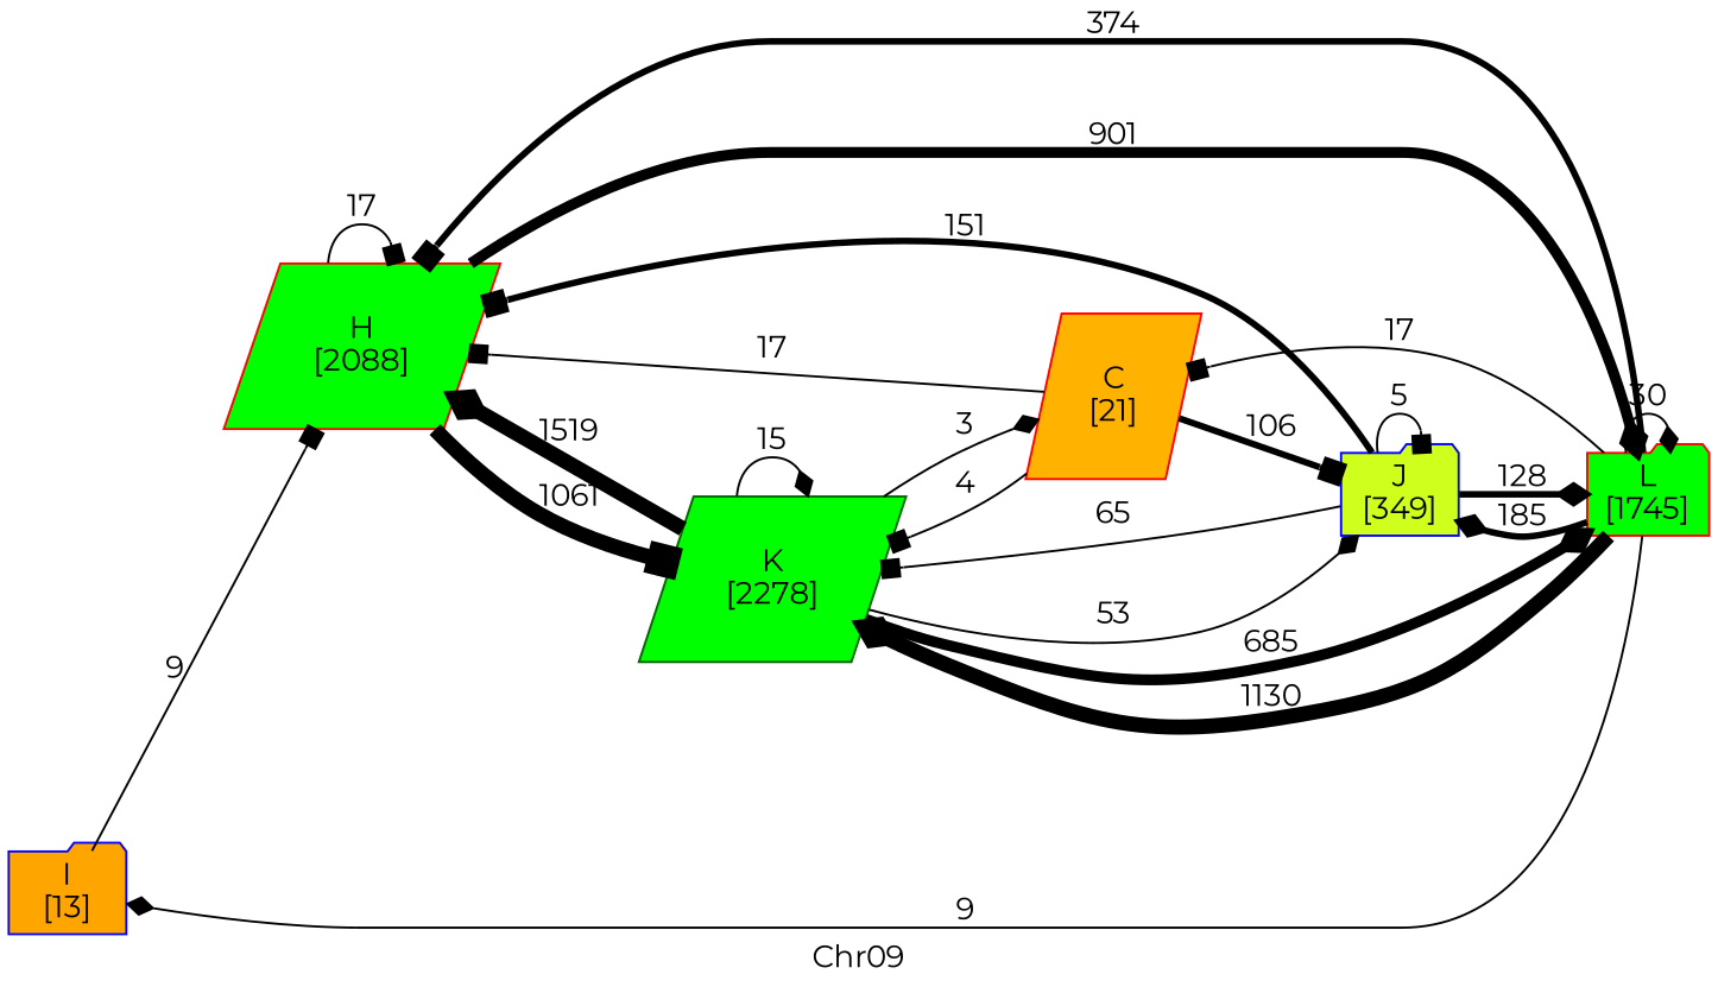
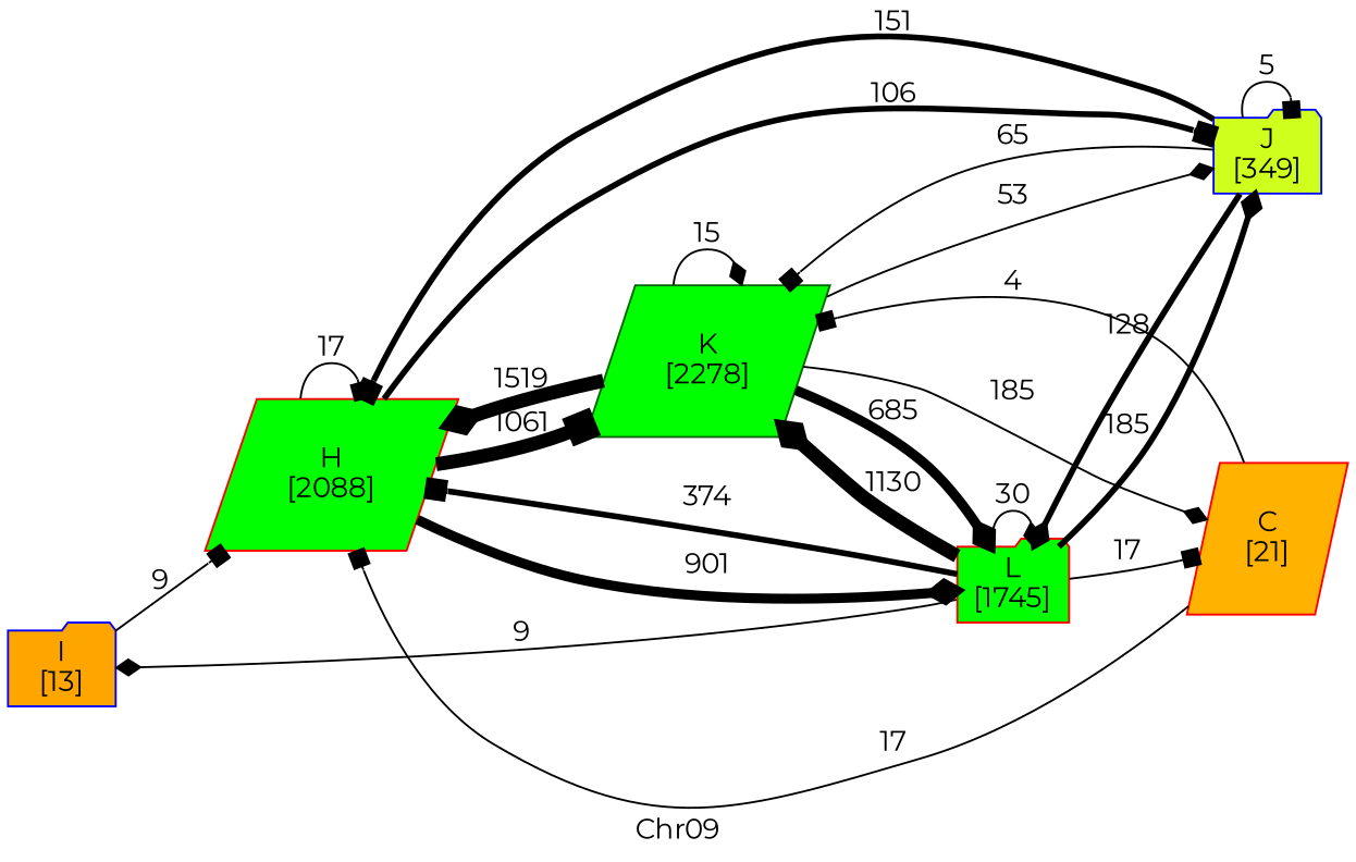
  digraph {
    fontname=Montserrat
    label=Chr09
    rankdir=LR
    node [color=red fillcolor="#00ff00" fontname=Montserrat shape=folder style=filled]
    edge [arrowhead=box fontname=Montserrat penwidth=1]
    n1 [color=blue fillcolor=orange label="I\n[13]"]
    n2 [label="H\n[2088]" shape=parallelogram]
    n3 [color=darkgreen label="K\n[2278]" shape=parallelogram]
    n4 [label="L\n[1745]"]
    n5 [color=blue fillcolor="#ceff1d" label="J\n[349]"]
    n6 [fillcolor="#ffb300" label="C\n[21]" shape=parallelogram]
    n1 -> n2 [label=9]
    n2 -> n2 [label=17]
    n2 -> n3 [label=1061 penwidth=7]
    n2 -> n4 [arrowhead=diamond label=901 penwidth=5]
-   n6 -> n5 [label=106 penwidth=3]
+   n2 -> n5 [label=106 penwidth=3]
    n3 -> n2 [arrowhead=diamond label=1519 penwidth=7]
    n3 -> n3 [arrowhead=diamond label=15]
    n3 -> n4 [arrowhead=diamond label=685 penwidth=5]
    n3 -> n5 [arrowhead=diamond label=53]
-   n3 -> n6 [arrowhead=diamond label=3]
+   n3 -> n6 [arrowhead=diamond label=185]
    n4 -> n1 [arrowhead=diamond label=9]
    n4 -> n2 [label=374 penwidth=3]
    n4 -> n3 [arrowhead=diamond label=1130 penwidth=7]
    n4 -> n4 [arrowhead=diamond label=30]
    n4 -> n5 [arrowhead=diamond label=185 penwidth=3]
    n4 -> n6 [label=17]
    n5 -> n2 [label=151 penwidth=3]
    n5 -> n3 [label=65]
    n5 -> n4 [arrowhead=diamond label=128 penwidth=3]
    n5 -> n5 [label=5]
    n6 -> n2 [label=17]
    n6 -> n3 [label=4]
  }
